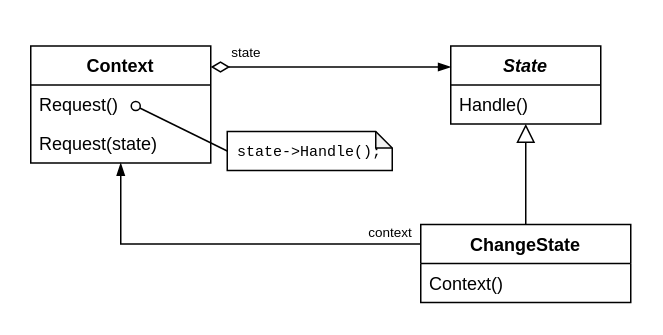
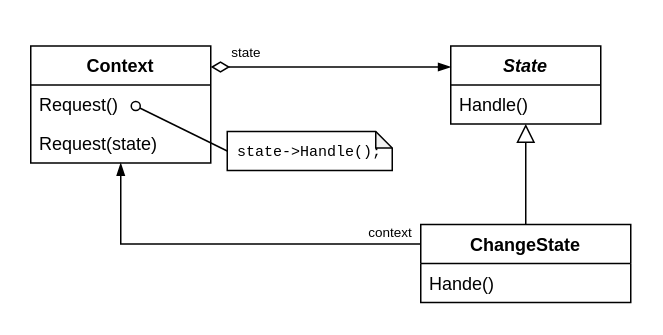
  <mxCell id="0" />
  <mxCell id="1" parent="0" />
  <mxCell id="2" value="&lt;i&gt;State&lt;/i&gt;" style="swimlane;fontStyle=1;align=center;verticalAlign=top;childLayout=stackLayout;horizontal=1;startSize=26;horizontalStack=0;resizeParent=1;resizeParentMax=0;resizeLast=0;collapsible=1;marginBottom=0;whiteSpace=wrap;html=1;" parent="1" vertex="1"><mxGeometry x="300" y="30" width="100" height="52" as="geometry" /></mxCell>
  <mxCell id="3" value="Handle()" style="text;strokeColor=none;fillColor=none;align=left;verticalAlign=top;spacingLeft=4;spacingRight=4;overflow=hidden;rotatable=0;points=[[0,0.5],[1,0.5]];portConstraint=eastwest;whiteSpace=wrap;html=1;" parent="2" vertex="1"><mxGeometry y="26" width="100" height="26" as="geometry" /></mxCell>
  <mxCell id="4" style="edgeStyle=orthogonalEdgeStyle;rounded=0;orthogonalLoop=1;jettySize=auto;html=1;exitX=0.5;exitY=0;exitDx=0;exitDy=0;endArrow=block;endFill=0;endSize=10;" parent="1" source="6" target="2" edge="1"><mxGeometry relative="1" as="geometry" /></mxCell>
  <mxCell id="5" style="edgeStyle=orthogonalEdgeStyle;rounded=0;orthogonalLoop=1;jettySize=auto;html=1;exitX=0;exitY=0.25;exitDx=0;exitDy=0;endArrow=blockThin;endFill=1;" edge="1" parent="1" source="6" target="11"><mxGeometry relative="1" as="geometry" /></mxCell>
  <mxCell id="6" value="ChangeState" style="swimlane;fontStyle=1;align=center;verticalAlign=top;childLayout=stackLayout;horizontal=1;startSize=26;horizontalStack=0;resizeParent=1;resizeParentMax=0;resizeLast=0;collapsible=1;marginBottom=0;whiteSpace=wrap;html=1;" parent="1" vertex="1"><mxGeometry x="280" y="149" width="140" height="52" as="geometry" /></mxCell>
- <mxCell id="7" value="Context()" style="text;strokeColor=none;fillColor=none;align=left;verticalAlign=top;spacingLeft=4;spacingRight=4;overflow=hidden;rotatable=0;points=[[0,0.5],[1,0.5]];portConstraint=eastwest;whiteSpace=wrap;html=1;" parent="6" vertex="1"><mxGeometry y="26" width="140" height="26" as="geometry" /></mxCell>
+ <mxCell id="7" value="Hande()" style="text;strokeColor=none;fillColor=none;align=left;verticalAlign=top;spacingLeft=4;spacingRight=4;overflow=hidden;rotatable=0;points=[[0,0.5],[1,0.5]];portConstraint=eastwest;whiteSpace=wrap;html=1;" parent="6" vertex="1"><mxGeometry y="26" width="140" height="26" as="geometry" /></mxCell>
  <mxCell id="8" style="rounded=0;orthogonalLoop=1;jettySize=auto;html=1;endArrow=blockThin;endFill=1;startArrow=diamondThin;startFill=0;startSize=10;" parent="1" edge="1"><mxGeometry relative="1" as="geometry"><mxPoint x="140" y="44" as="sourcePoint" /><mxPoint x="300" y="44" as="targetPoint" /></mxGeometry></mxCell>
  <mxCell id="9" value="&lt;font style=&quot;font-size: 10px;&quot; face=&quot;Courier New&quot;&gt;state-&amp;gt;Handle();&lt;/font&gt;" style="shape=note;whiteSpace=wrap;html=1;backgroundOutline=1;darkOpacity=0.05;size=11;" parent="1" vertex="1"><mxGeometry x="151" y="87" width="110" height="26" as="geometry" /></mxCell>
  <mxCell id="10" style="rounded=0;orthogonalLoop=1;jettySize=auto;html=1;endArrow=oval;endFill=0;exitX=0;exitY=0.5;exitDx=0;exitDy=0;exitPerimeter=0;" parent="1" source="9" edge="1"><mxGeometry relative="1" as="geometry"><mxPoint x="90" y="70" as="targetPoint" /><mxPoint x="150" y="70" as="sourcePoint" /></mxGeometry></mxCell>
  <mxCell id="11" value="Context" style="swimlane;fontStyle=1;align=center;verticalAlign=top;childLayout=stackLayout;horizontal=1;startSize=26;horizontalStack=0;resizeParent=1;resizeParentMax=0;resizeLast=0;collapsible=1;marginBottom=0;whiteSpace=wrap;html=1;" vertex="1" parent="1"><mxGeometry x="20" y="30" width="120" height="78" as="geometry" /></mxCell>
  <mxCell id="12" value="Request()" style="text;strokeColor=none;fillColor=none;align=left;verticalAlign=top;spacingLeft=4;spacingRight=4;overflow=hidden;rotatable=0;points=[[0,0.5],[1,0.5]];portConstraint=eastwest;whiteSpace=wrap;html=1;" vertex="1" parent="11"><mxGeometry y="26" width="120" height="26" as="geometry" /></mxCell>
  <mxCell id="13" value="Request(state)" style="text;strokeColor=none;fillColor=none;align=left;verticalAlign=top;spacingLeft=4;spacingRight=4;overflow=hidden;rotatable=0;points=[[0,0.5],[1,0.5]];portConstraint=eastwest;whiteSpace=wrap;html=1;" vertex="1" parent="11"><mxGeometry y="52" width="120" height="26" as="geometry" /></mxCell>
  <mxCell id="14" value="state" style="text;html=1;strokeColor=none;fillColor=none;align=center;verticalAlign=middle;whiteSpace=wrap;rounded=0;fontSize=9;" vertex="1" parent="1"><mxGeometry x="134" y="20" width="60" height="30" as="geometry" /></mxCell>
  <mxCell id="15" value="context" style="text;html=1;strokeColor=none;fillColor=none;align=center;verticalAlign=middle;whiteSpace=wrap;rounded=0;fontSize=9;" vertex="1" parent="1"><mxGeometry x="230" y="140" width="60" height="30" as="geometry" /></mxCell>
